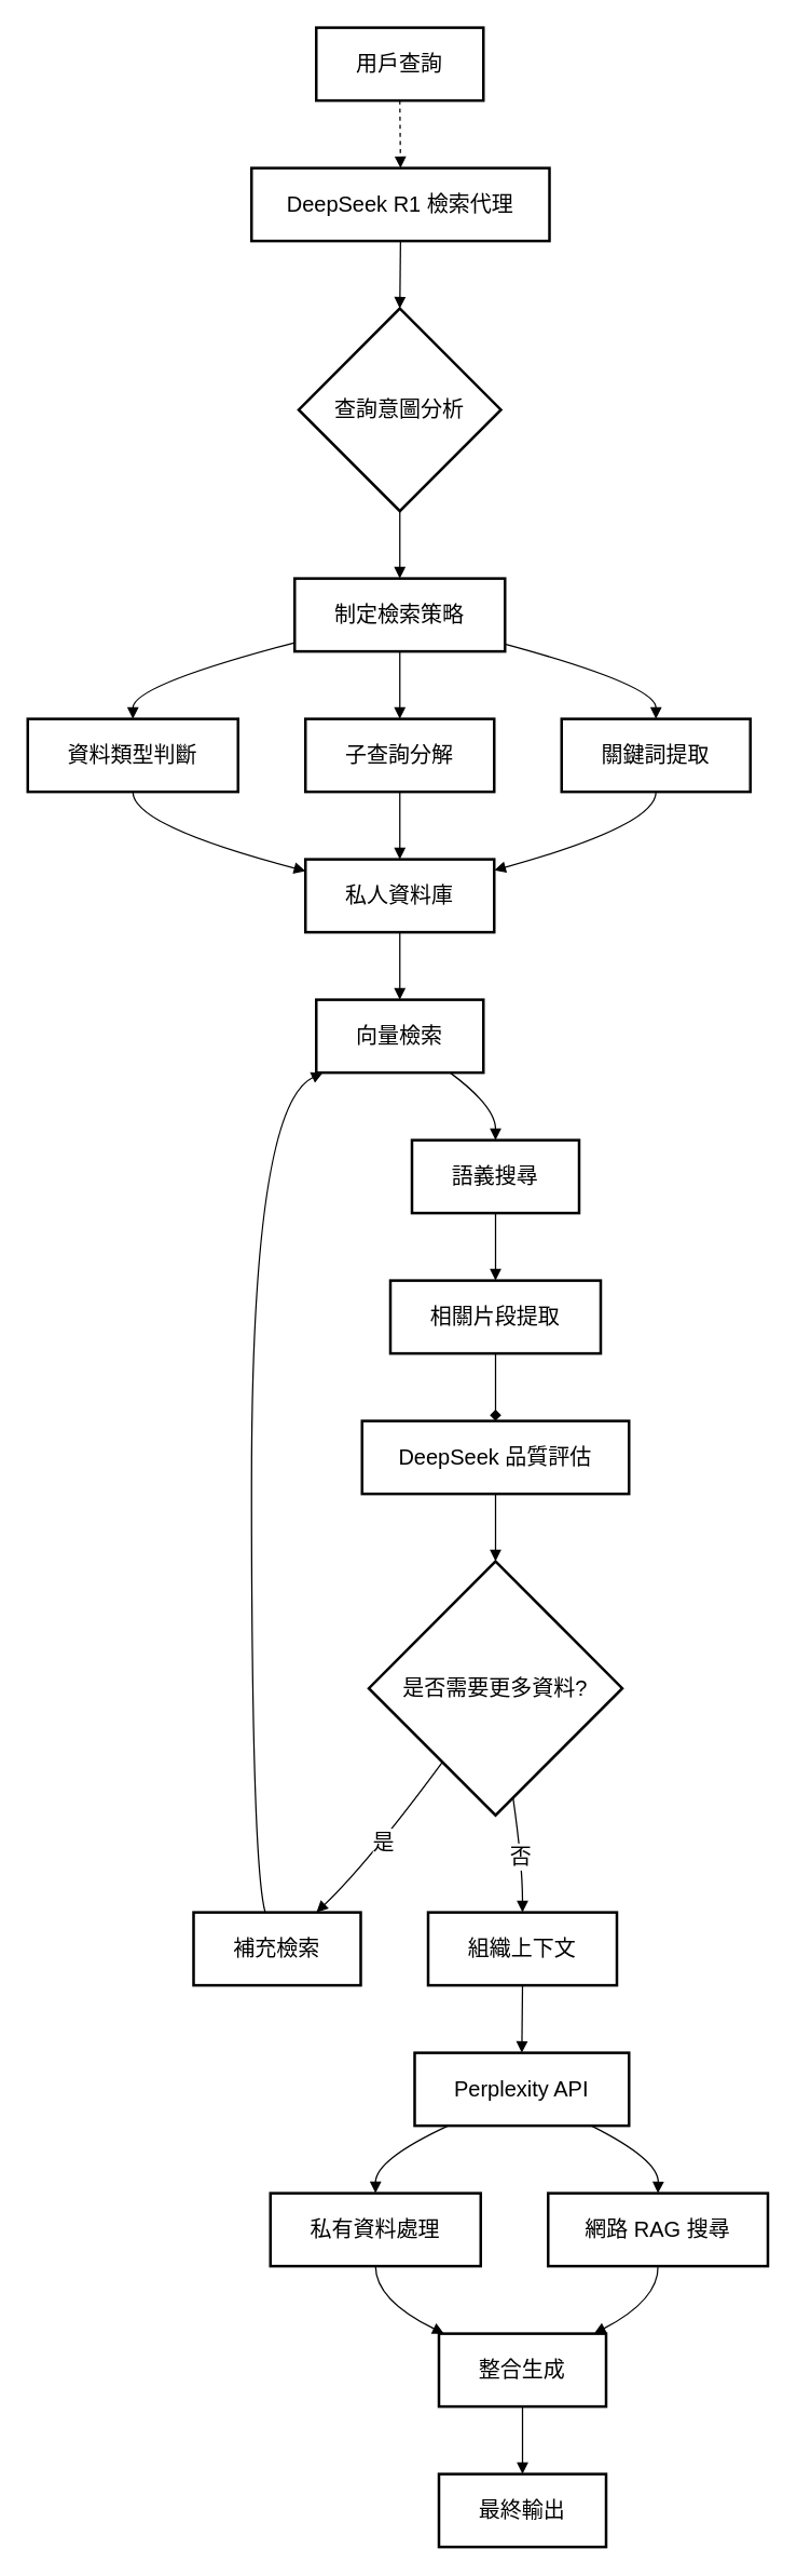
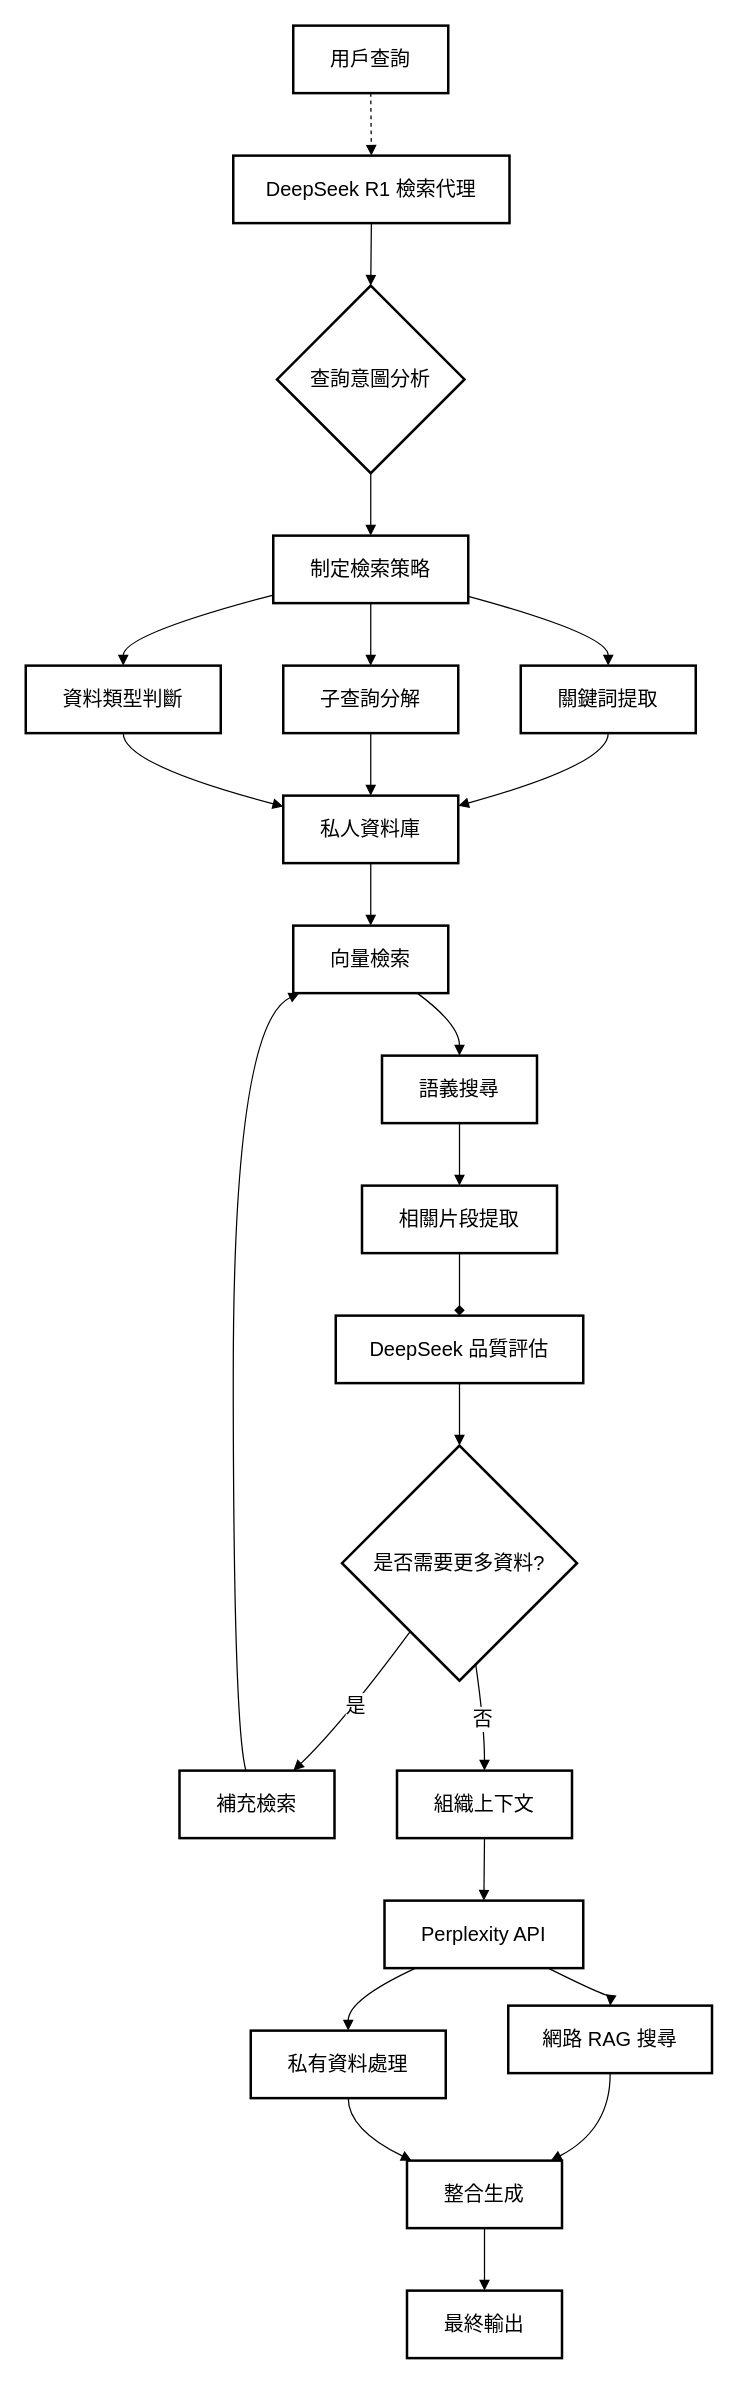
  <mxCell id="0" />
  <mxCell id="1" parent="0" />
  <mxCell id="2" value="用戶查詢" style="whiteSpace=wrap;strokeWidth=2;fontSize=16;" vertex="1" parent="1"><mxGeometry x="234" y="20" width="124" height="54" as="geometry" /></mxCell>
  <mxCell id="3" value="DeepSeek R1 檢索代理" style="whiteSpace=wrap;strokeWidth=2;fontSize=16;" vertex="1" parent="1"><mxGeometry x="186" y="124" width="221" height="54" as="geometry" /></mxCell>
  <mxCell id="4" value="查詢意圖分析" style="rhombus;strokeWidth=2;whiteSpace=wrap;fontSize=16;" vertex="1" parent="1"><mxGeometry x="221" y="228" width="150" height="150" as="geometry" /></mxCell>
  <mxCell id="5" value="制定檢索策略" style="whiteSpace=wrap;strokeWidth=2;fontSize=16;" vertex="1" parent="1"><mxGeometry x="218" y="428" width="156" height="54" as="geometry" /></mxCell>
  <mxCell id="6" value="關鍵詞提取" style="whiteSpace=wrap;strokeWidth=2;fontSize=16;" vertex="1" parent="1"><mxGeometry x="416" y="532" width="140" height="54" as="geometry" /></mxCell>
  <mxCell id="7" value="子查詢分解" style="whiteSpace=wrap;strokeWidth=2;fontSize=16;" vertex="1" parent="1"><mxGeometry x="226" y="532" width="140" height="54" as="geometry" /></mxCell>
  <mxCell id="8" value="資料類型判斷" style="whiteSpace=wrap;strokeWidth=2;fontSize=16;" vertex="1" parent="1"><mxGeometry x="20" y="532" width="156" height="54" as="geometry" /></mxCell>
  <mxCell id="9" value="私人資料庫" style="whiteSpace=wrap;strokeWidth=2;fontSize=16;" vertex="1" parent="1"><mxGeometry x="226" y="636" width="140" height="54" as="geometry" /></mxCell>
  <mxCell id="10" value="向量檢索" style="whiteSpace=wrap;strokeWidth=2;fontSize=16;" vertex="1" parent="1"><mxGeometry x="234" y="740" width="124" height="54" as="geometry" /></mxCell>
  <mxCell id="11" value="語義搜尋" style="whiteSpace=wrap;strokeWidth=2;fontSize=16;" vertex="1" parent="1"><mxGeometry x="305" y="844" width="124" height="54" as="geometry" /></mxCell>
  <mxCell id="12" value="相關片段提取" style="whiteSpace=wrap;strokeWidth=2;fontSize=16;" vertex="1" parent="1"><mxGeometry x="289" y="948" width="156" height="54" as="geometry" /></mxCell>
  <mxCell id="13" value="DeepSeek 品質評估" style="whiteSpace=wrap;strokeWidth=2;fontSize=16;" vertex="1" parent="1"><mxGeometry x="268" y="1052" width="198" height="54" as="geometry" /></mxCell>
  <mxCell id="14" value="是否需要更多資料?" style="rhombus;strokeWidth=2;whiteSpace=wrap;fontSize=16;" vertex="1" parent="1"><mxGeometry x="273" y="1156" width="188" height="188" as="geometry" /></mxCell>
  <mxCell id="15" value="補充檢索" style="whiteSpace=wrap;strokeWidth=2;fontSize=16;" vertex="1" parent="1"><mxGeometry x="143" y="1416" width="124" height="54" as="geometry" /></mxCell>
  <mxCell id="16" value="組織上下文" style="whiteSpace=wrap;strokeWidth=2;fontSize=16;" vertex="1" parent="1"><mxGeometry x="317" y="1416" width="140" height="54" as="geometry" /></mxCell>
  <mxCell id="17" value="Perplexity API" style="whiteSpace=wrap;strokeWidth=2;fontSize=16;" vertex="1" parent="1"><mxGeometry x="307" y="1520" width="159" height="54" as="geometry" /></mxCell>
- <mxCell id="18" value="網路 RAG 搜尋" style="whiteSpace=wrap;strokeWidth=2;fontSize=16;" vertex="1" parent="1"><mxGeometry x="406" y="1624" width="163" height="54" as="geometry" /></mxCell>
+ <mxCell id="18" value="網路 RAG 搜尋" style="whiteSpace=wrap;strokeWidth=2;fontSize=16;" vertex="1" parent="1"><mxGeometry x="406" y="1604" width="163" height="54" as="geometry" /></mxCell>
  <mxCell id="19" value="私有資料處理" style="whiteSpace=wrap;strokeWidth=2;fontSize=16;" vertex="1" parent="1"><mxGeometry x="200" y="1624" width="156" height="54" as="geometry" /></mxCell>
  <mxCell id="20" value="整合生成" style="whiteSpace=wrap;strokeWidth=2;fontSize=16;" vertex="1" parent="1"><mxGeometry x="325" y="1728" width="124" height="54" as="geometry" /></mxCell>
  <mxCell id="21" value="最終輸出" style="whiteSpace=wrap;strokeWidth=2;fontSize=16;" vertex="1" parent="1"><mxGeometry x="325" y="1832" width="124" height="54" as="geometry" /></mxCell>
  <mxCell id="22" value="" style="curved=1;startArrow=none;endArrow=block;exitX=0.5;exitY=1;entryX=0.5;entryY=0;rounded=0;fontSize=16;dashed=1;" edge="1" parent="1" source="2" target="3"><mxGeometry relative="1" as="geometry"><Array as="points" /></mxGeometry></mxCell>
  <mxCell id="23" value="" style="curved=1;startArrow=none;endArrow=block;exitX=0.5;exitY=1;entryX=0.5;entryY=0;rounded=0;fontSize=16;" edge="1" parent="1" source="3" target="4"><mxGeometry relative="1" as="geometry"><Array as="points" /></mxGeometry></mxCell>
  <mxCell id="24" value="" style="curved=1;startArrow=none;endArrow=block;exitX=0.5;exitY=1;entryX=0.5;entryY=0;rounded=0;fontSize=16;" edge="1" parent="1" source="4" target="5"><mxGeometry relative="1" as="geometry"><Array as="points" /></mxGeometry></mxCell>
  <mxCell id="25" value="" style="curved=1;startArrow=none;endArrow=block;exitX=1;exitY=0.9;entryX=0.5;entryY=0;rounded=0;fontSize=16;" edge="1" parent="1" source="5" target="6"><mxGeometry relative="1" as="geometry"><Array as="points"><mxPoint x="486" y="507" /></Array></mxGeometry></mxCell>
  <mxCell id="26" value="" style="curved=1;startArrow=none;endArrow=block;exitX=0.5;exitY=1;entryX=0.5;entryY=0;rounded=0;fontSize=16;" edge="1" parent="1" source="5" target="7"><mxGeometry relative="1" as="geometry"><Array as="points" /></mxGeometry></mxCell>
  <mxCell id="27" value="" style="curved=1;startArrow=none;endArrow=block;exitX=0;exitY=0.88;entryX=0.5;entryY=0;rounded=0;fontSize=16;" edge="1" parent="1" source="5" target="8"><mxGeometry relative="1" as="geometry"><Array as="points"><mxPoint x="98" y="507" /></Array></mxGeometry></mxCell>
  <mxCell id="28" value="" style="curved=1;startArrow=none;endArrow=block;exitX=0.5;exitY=1;entryX=1;entryY=0.15;rounded=0;fontSize=16;" edge="1" parent="1" source="6" target="9"><mxGeometry relative="1" as="geometry"><Array as="points"><mxPoint x="486" y="611" /></Array></mxGeometry></mxCell>
  <mxCell id="29" value="" style="curved=1;startArrow=none;endArrow=block;exitX=0.5;exitY=1;entryX=0.5;entryY=0;rounded=0;fontSize=16;" edge="1" parent="1" source="7" target="9"><mxGeometry relative="1" as="geometry"><Array as="points" /></mxGeometry></mxCell>
  <mxCell id="30" value="" style="curved=1;startArrow=none;endArrow=block;exitX=0.5;exitY=1;entryX=0;entryY=0.16;rounded=0;fontSize=16;" edge="1" parent="1" source="8" target="9"><mxGeometry relative="1" as="geometry"><Array as="points"><mxPoint x="98" y="611" /></Array></mxGeometry></mxCell>
  <mxCell id="31" value="" style="curved=1;startArrow=none;endArrow=block;exitX=0.5;exitY=1;entryX=0.5;entryY=0;rounded=0;fontSize=16;" edge="1" parent="1" source="9" target="10"><mxGeometry relative="1" as="geometry"><Array as="points" /></mxGeometry></mxCell>
  <mxCell id="32" value="" style="curved=1;startArrow=none;endArrow=block;exitX=0.8;exitY=1;entryX=0.5;entryY=0;rounded=0;fontSize=16;" edge="1" parent="1" source="10" target="11"><mxGeometry relative="1" as="geometry"><Array as="points"><mxPoint x="367" y="819" /></Array></mxGeometry></mxCell>
  <mxCell id="33" value="" style="curved=1;startArrow=none;endArrow=block;exitX=0.5;exitY=1;entryX=0.5;entryY=0;rounded=0;fontSize=16;" edge="1" parent="1" source="11" target="12"><mxGeometry relative="1" as="geometry"><Array as="points" /></mxGeometry></mxCell>
  <mxCell id="34" value="" style="curved=1;startArrow=none;endArrow=diamond;exitX=0.5;exitY=1;entryX=0.5;entryY=0;rounded=0;fontSize=16;" edge="1" parent="1" source="12" target="13"><mxGeometry relative="1" as="geometry"><Array as="points" /></mxGeometry></mxCell>
  <mxCell id="35" value="" style="curved=1;startArrow=none;endArrow=block;exitX=0.5;exitY=1;entryX=0.5;entryY=0;rounded=0;fontSize=16;" edge="1" parent="1" source="13" target="14"><mxGeometry relative="1" as="geometry"><Array as="points" /></mxGeometry></mxCell>
  <mxCell id="36" value="是" style="curved=1;startArrow=none;endArrow=block;exitX=0.14;exitY=1;entryX=0.73;entryY=0.01;rounded=0;fontSize=16;" edge="1" parent="1" source="14" target="15"><mxGeometry relative="1" as="geometry"><Array as="points"><mxPoint x="272" y="1380" /></Array></mxGeometry></mxCell>
  <mxCell id="37" value="" style="curved=1;startArrow=none;endArrow=block;exitX=0.43;exitY=0.01;entryX=0.04;entryY=1;rounded=0;fontSize=16;" edge="1" parent="1" source="15" target="10"><mxGeometry relative="1" as="geometry"><Array as="points"><mxPoint x="186" y="1380" /><mxPoint x="186" y="819" /></Array></mxGeometry></mxCell>
  <mxCell id="38" value="否" style="curved=1;startArrow=none;endArrow=block;exitX=0.58;exitY=1;entryX=0.5;entryY=0.01;rounded=0;fontSize=16;" edge="1" parent="1" source="14" target="16"><mxGeometry relative="1" as="geometry"><Array as="points"><mxPoint x="387" y="1380" /></Array></mxGeometry></mxCell>
  <mxCell id="39" value="" style="curved=1;startArrow=none;endArrow=block;exitX=0.5;exitY=1.01;entryX=0.5;entryY=0.01;rounded=0;fontSize=16;" edge="1" parent="1" source="16" target="17"><mxGeometry relative="1" as="geometry"><Array as="points" /></mxGeometry></mxCell>
  <mxCell id="40" value="" style="curved=1;startArrow=none;endArrow=block;exitX=0.83;exitY=1.01;entryX=0.5;entryY=0.01;rounded=0;fontSize=16;" edge="1" parent="1" source="17" target="18"><mxGeometry relative="1" as="geometry"><Array as="points"><mxPoint x="488" y="1599" /></Array></mxGeometry></mxCell>
  <mxCell id="41" value="" style="curved=1;startArrow=none;endArrow=block;exitX=0.15;exitY=1.01;entryX=0.5;entryY=0.01;rounded=0;fontSize=16;" edge="1" parent="1" source="17" target="19"><mxGeometry relative="1" as="geometry"><Array as="points"><mxPoint x="278" y="1599" /></Array></mxGeometry></mxCell>
  <mxCell id="42" value="" style="curved=1;startArrow=none;endArrow=block;exitX=0.5;exitY=1.01;entryX=0.92;entryY=0.01;rounded=0;fontSize=16;" edge="1" parent="1" source="18" target="20"><mxGeometry relative="1" as="geometry"><Array as="points"><mxPoint x="488" y="1703" /></Array></mxGeometry></mxCell>
  <mxCell id="43" value="" style="curved=1;startArrow=none;endArrow=block;exitX=0.5;exitY=1.01;entryX=0.04;entryY=0.01;rounded=0;fontSize=16;" edge="1" parent="1" source="19" target="20"><mxGeometry relative="1" as="geometry"><Array as="points"><mxPoint x="278" y="1703" /></Array></mxGeometry></mxCell>
  <mxCell id="44" value="" style="curved=1;startArrow=none;endArrow=block;exitX=0.5;exitY=1.01;entryX=0.5;entryY=0.01;rounded=0;fontSize=16;" edge="1" parent="1" source="20" target="21"><mxGeometry relative="1" as="geometry"><Array as="points" /></mxGeometry></mxCell>
